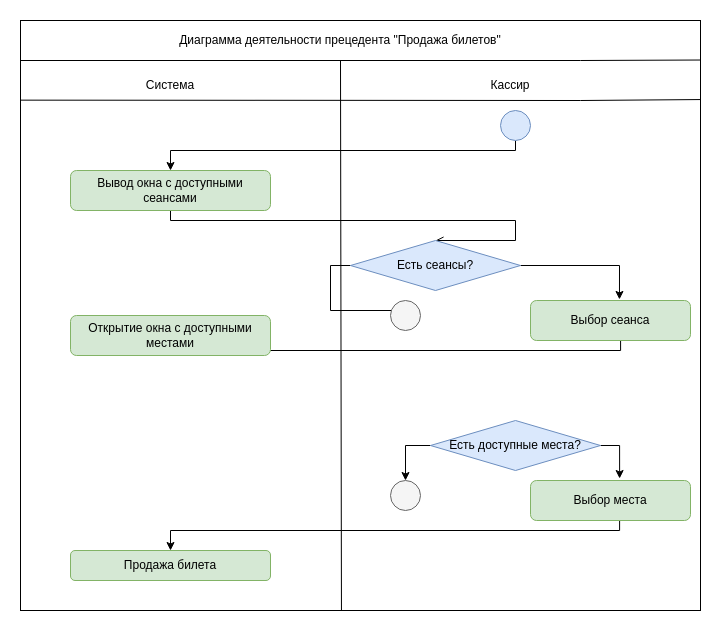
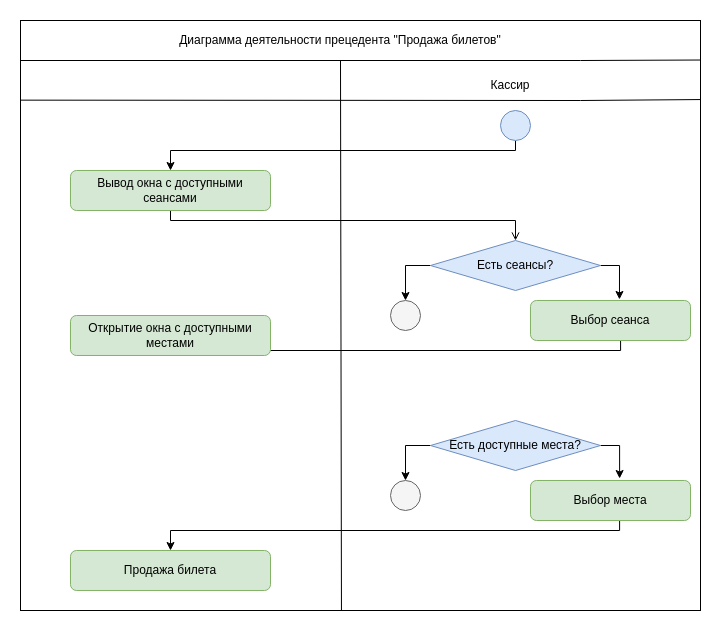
  <mxCell id="0" />
  <mxCell id="1" parent="0" />
  <mxCell id="2" value="" style="rounded=0;whiteSpace=wrap;html=1;fillColor=none;" vertex="1" parent="1"><mxGeometry x="20" y="20" width="680" height="590" as="geometry" /></mxCell>
  <mxCell id="3" value="" style="endArrow=none;html=1;rounded=0;entryX=1;entryY=0.067;entryDx=0;entryDy=0;entryPerimeter=0;" edge="1" parent="1" target="2"><mxGeometry width="50" height="50" relative="1" as="geometry"><mxPoint x="20" y="60" as="sourcePoint" /><mxPoint x="380" y="190" as="targetPoint" /><Array as="points"><mxPoint x="580" y="60" /></Array></mxGeometry></mxCell>
  <mxCell id="4" value="" style="endArrow=none;html=1;rounded=0;entryX=1;entryY=0.134;entryDx=0;entryDy=0;entryPerimeter=0;exitX=0;exitY=0.135;exitDx=0;exitDy=0;exitPerimeter=0;" edge="1" parent="1" source="2" target="2"><mxGeometry width="50" height="50" relative="1" as="geometry"><mxPoint x="30" y="70" as="sourcePoint" /><mxPoint x="670" y="69.53" as="targetPoint" /><Array as="points"><mxPoint x="580" y="100" /></Array></mxGeometry></mxCell>
  <mxCell id="5" value="" style="endArrow=none;html=1;rounded=0;exitX=0.472;exitY=1;exitDx=0;exitDy=0;exitPerimeter=0;" edge="1" parent="1" source="2"><mxGeometry width="50" height="50" relative="1" as="geometry"><mxPoint x="400" y="170" as="sourcePoint" /><mxPoint x="340" y="60" as="targetPoint" /></mxGeometry></mxCell>
  <mxCell id="6" value="Диаграмма деятельности прецедента &quot;Продажа билетов&quot;" style="text;html=1;strokeColor=none;fillColor=none;align=center;verticalAlign=middle;whiteSpace=wrap;rounded=0;" vertex="1" parent="1"><mxGeometry x="150" y="30" width="380" height="20" as="geometry" /></mxCell>
- <mxCell id="7" value="Система" style="text;html=1;strokeColor=none;fillColor=none;align=center;verticalAlign=middle;whiteSpace=wrap;rounded=0;" vertex="1" parent="1"><mxGeometry x="140" y="70" width="60" height="30" as="geometry" /></mxCell>
  <mxCell id="8" value="Кассир" style="text;html=1;strokeColor=none;fillColor=none;align=center;verticalAlign=middle;whiteSpace=wrap;rounded=0;" vertex="1" parent="1"><mxGeometry x="480" y="70" width="60" height="30" as="geometry" /></mxCell>
  <mxCell id="9" style="edgeStyle=orthogonalEdgeStyle;rounded=0;orthogonalLoop=1;jettySize=auto;html=1;exitX=0.5;exitY=1;exitDx=0;exitDy=0;entryX=0.5;entryY=0;entryDx=0;entryDy=0;" edge="1" parent="1" source="10" target="12"><mxGeometry relative="1" as="geometry"><Array as="points"><mxPoint x="515" y="150" /><mxPoint x="170" y="150" /></Array></mxGeometry></mxCell>
  <mxCell id="10" value="" style="ellipse;whiteSpace=wrap;html=1;aspect=fixed;fillColor=#dae8fc;strokeColor=#6c8ebf;" vertex="1" parent="1"><mxGeometry x="500" y="110" width="30" height="30" as="geometry" /></mxCell>
  <mxCell id="11" style="edgeStyle=orthogonalEdgeStyle;rounded=0;orthogonalLoop=1;jettySize=auto;html=1;exitX=0.5;exitY=1;exitDx=0;exitDy=0;entryX=0.5;entryY=0;entryDx=0;entryDy=0;endArrow=open;" edge="1" parent="1" source="12" target="15"><mxGeometry relative="1" as="geometry"><Array as="points"><mxPoint x="170" y="220" /><mxPoint x="515" y="220" /></Array></mxGeometry></mxCell>
  <mxCell id="12" value="Вывод окна с доступными сеансами" style="rounded=1;whiteSpace=wrap;html=1;fillColor=#d5e8d4;strokeColor=#82b366;" vertex="1" parent="1"><mxGeometry x="70" y="170" width="200" height="40" as="geometry" /></mxCell>
  <mxCell id="13" style="edgeStyle=orthogonalEdgeStyle;rounded=0;orthogonalLoop=1;jettySize=auto;html=1;exitX=1;exitY=0.5;exitDx=0;exitDy=0;entryX=0.556;entryY=-0.026;entryDx=0;entryDy=0;entryPerimeter=0;" edge="1" parent="1" source="15" target="17"><mxGeometry relative="1" as="geometry" /></mxCell>
  <mxCell id="14" style="edgeStyle=orthogonalEdgeStyle;rounded=0;orthogonalLoop=1;jettySize=auto;html=1;exitX=0;exitY=0.5;exitDx=0;exitDy=0;entryX=0.5;entryY=0;entryDx=0;entryDy=0;" edge="1" parent="1" source="15" target="21"><mxGeometry relative="1" as="geometry" /></mxCell>
- <mxCell id="15" value="Есть сеансы?" style="rhombus;whiteSpace=wrap;html=1;fillColor=#dae8fc;strokeColor=#6c8ebf;" vertex="1" parent="1"><mxGeometry x="350" y="240" width="170" height="50" as="geometry" /></mxCell>
+ <mxCell id="15" value="Есть сеансы?" style="rhombus;whiteSpace=wrap;html=1;fillColor=#dae8fc;strokeColor=#6c8ebf;" vertex="1" parent="1"><mxGeometry x="430" y="240" width="170" height="50" as="geometry" /></mxCell>
  <mxCell id="16" style="edgeStyle=orthogonalEdgeStyle;rounded=0;orthogonalLoop=1;jettySize=auto;html=1;exitX=0.563;exitY=1.01;exitDx=0;exitDy=0;exitPerimeter=0;entryX=0.5;entryY=0;entryDx=0;entryDy=0;" edge="1" parent="1" source="17" target="24"><mxGeometry relative="1" as="geometry"><mxPoint x="515" y="370" as="targetPoint" /><Array as="points"><mxPoint x="620" y="350" /><mxPoint x="170" y="350" /></Array></mxGeometry></mxCell>
  <mxCell id="17" value="Выбор сеанса" style="rounded=1;whiteSpace=wrap;html=1;fillColor=#d5e8d4;strokeColor=#82b366;" vertex="1" parent="1"><mxGeometry x="530" y="300" width="160" height="40" as="geometry" /></mxCell>
  <mxCell id="18" style="edgeStyle=orthogonalEdgeStyle;rounded=0;orthogonalLoop=1;jettySize=auto;html=1;exitX=0;exitY=0.5;exitDx=0;exitDy=0;entryX=0.5;entryY=0;entryDx=0;entryDy=0;" edge="1" parent="1" source="26" target="22"><mxGeometry relative="1" as="geometry"><mxPoint x="430" y="395" as="sourcePoint" /><Array as="points"><mxPoint x="405" y="445" /></Array></mxGeometry></mxCell>
  <mxCell id="19" style="edgeStyle=orthogonalEdgeStyle;rounded=0;orthogonalLoop=1;jettySize=auto;html=1;exitX=0.557;exitY=0.99;exitDx=0;exitDy=0;entryX=0.5;entryY=0;entryDx=0;entryDy=0;exitPerimeter=0;" edge="1" parent="1" source="20" target="23"><mxGeometry relative="1" as="geometry"><mxPoint x="515" y="500" as="targetPoint" /><Array as="points"><mxPoint x="619" y="530" /><mxPoint x="170" y="530" /></Array></mxGeometry></mxCell>
  <mxCell id="20" value="Выбор места" style="rounded=1;whiteSpace=wrap;html=1;fillColor=#d5e8d4;strokeColor=#82b366;" vertex="1" parent="1"><mxGeometry x="530" y="480" width="160" height="40" as="geometry" /></mxCell>
  <mxCell id="21" value="" style="ellipse;whiteSpace=wrap;html=1;aspect=fixed;fillColor=#f5f5f5;strokeColor=#666666;fontColor=#333333;" vertex="1" parent="1"><mxGeometry x="390" y="300" width="30" height="30" as="geometry" /></mxCell>
  <mxCell id="22" value="" style="ellipse;whiteSpace=wrap;html=1;aspect=fixed;fillColor=#f5f5f5;strokeColor=#666666;fontColor=#333333;" vertex="1" parent="1"><mxGeometry x="390" y="480" width="30" height="30" as="geometry" /></mxCell>
- <mxCell id="23" value="Продажа билета" style="rounded=1;whiteSpace=wrap;html=1;fillColor=#d5e8d4;strokeColor=#82b366;" vertex="1" parent="1"><mxGeometry x="70" y="550" width="200" height="30" as="geometry" /></mxCell>
+ <mxCell id="23" value="Продажа билета" style="rounded=1;whiteSpace=wrap;html=1;fillColor=#d5e8d4;strokeColor=#82b366;" vertex="1" parent="1"><mxGeometry x="70" y="550" width="200" height="40" as="geometry" /></mxCell>
  <mxCell id="24" value="Открытие окна с доступными местами" style="rounded=1;whiteSpace=wrap;html=1;fillColor=#d5e8d4;strokeColor=#82b366;" vertex="1" parent="1"><mxGeometry x="70" y="315" width="200" height="40" as="geometry" /></mxCell>
  <mxCell id="25" style="edgeStyle=orthogonalEdgeStyle;rounded=0;orthogonalLoop=1;jettySize=auto;html=1;exitX=1;exitY=0.5;exitDx=0;exitDy=0;entryX=0.557;entryY=-0.05;entryDx=0;entryDy=0;entryPerimeter=0;" edge="1" parent="1" source="26" target="20"><mxGeometry relative="1" as="geometry" /></mxCell>
  <mxCell id="26" value="Есть доступные места?" style="rhombus;whiteSpace=wrap;html=1;fillColor=#dae8fc;strokeColor=#6c8ebf;" vertex="1" parent="1"><mxGeometry x="430" y="420" width="170" height="50" as="geometry" /></mxCell>
